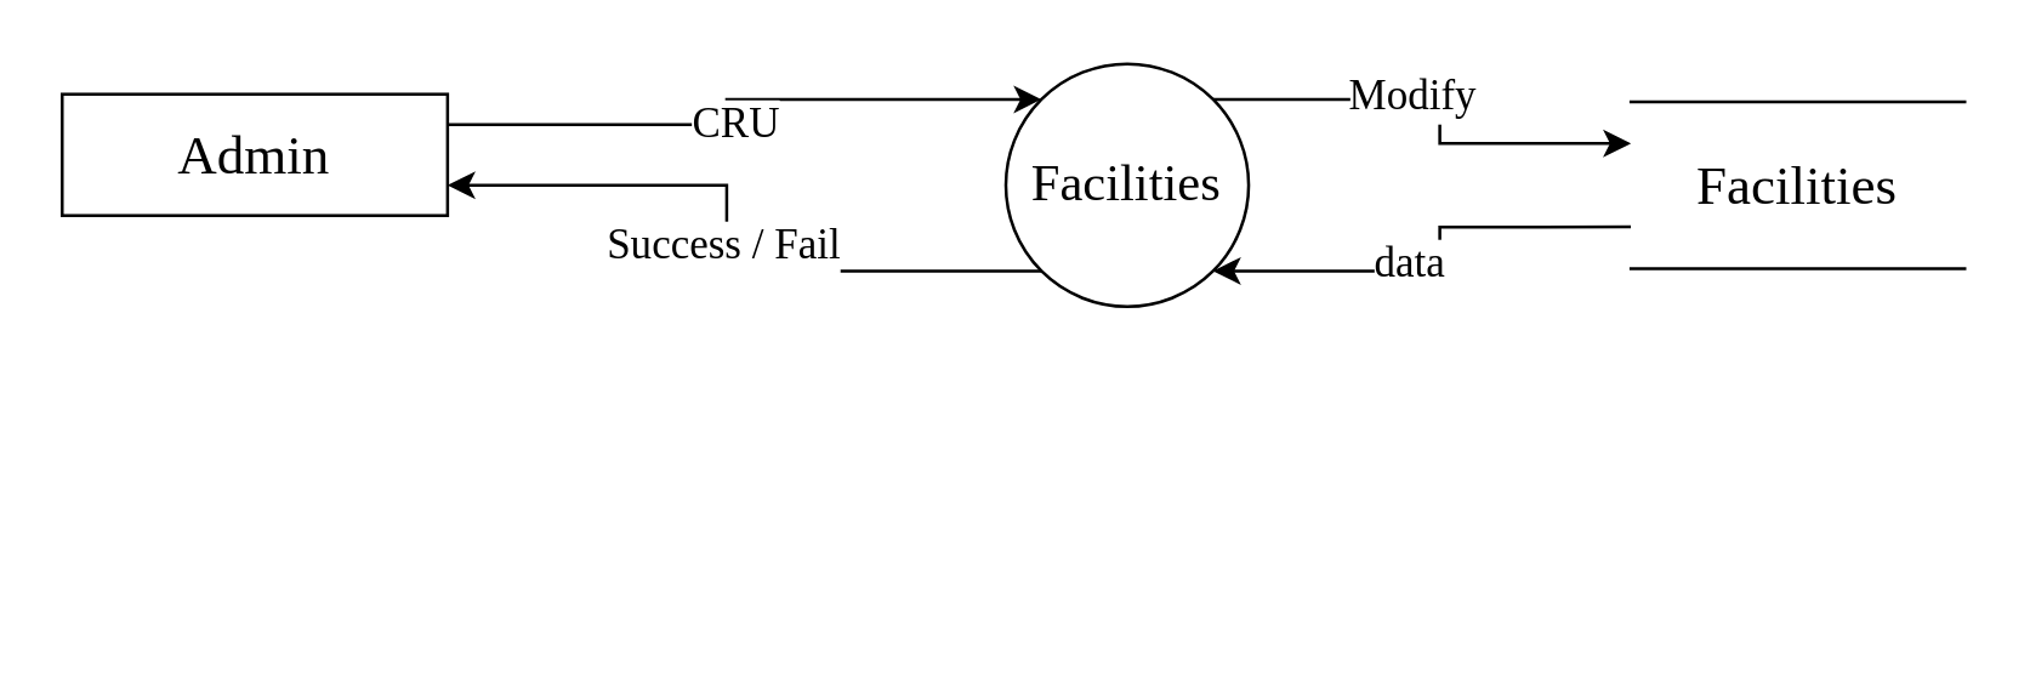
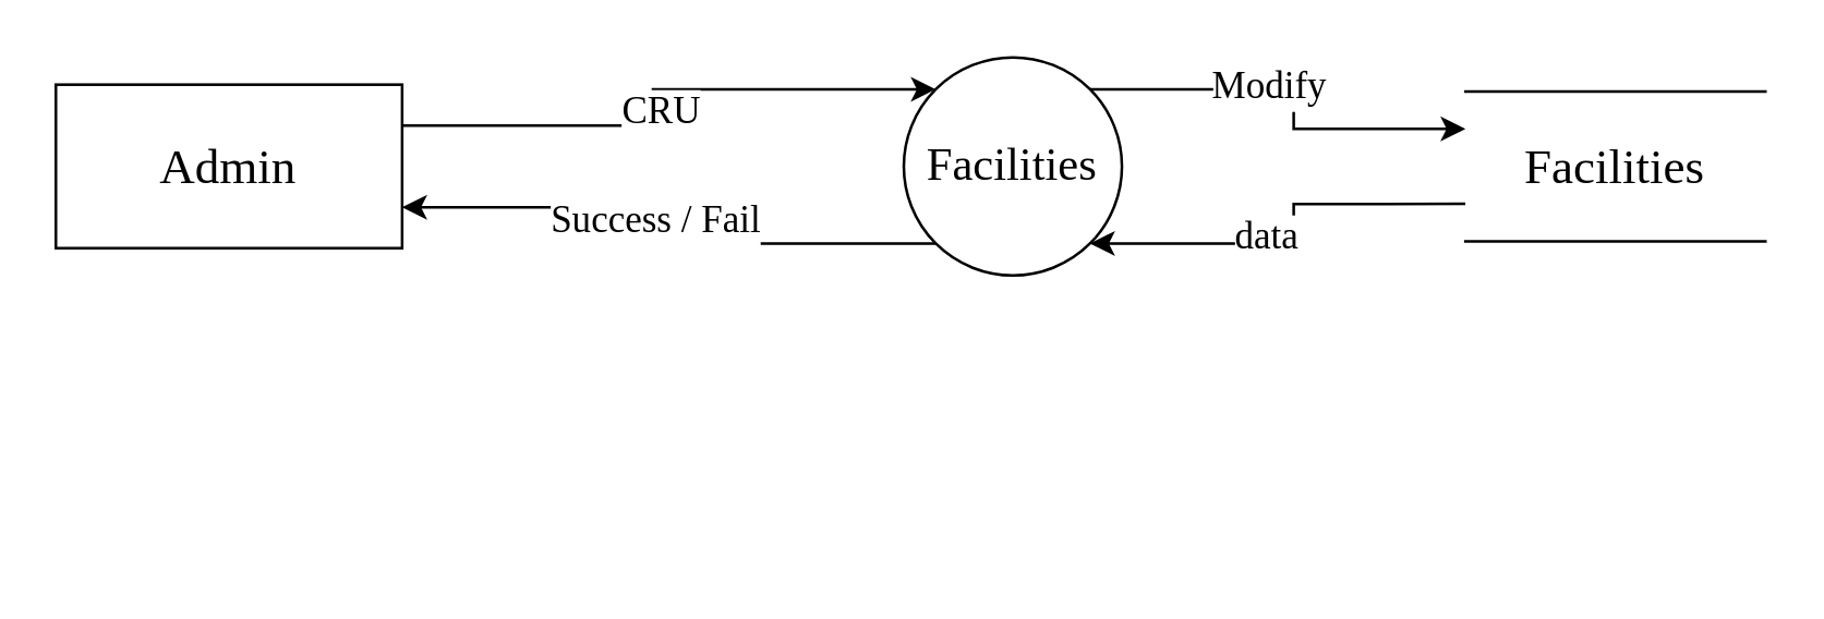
  <mxCell id="0" />
  <mxCell id="1" parent="0" />
  <mxCell id="2" value="" style="edgeStyle=orthogonalEdgeStyle;rounded=0;orthogonalLoop=1;jettySize=auto;html=1;fontFamily=Times New Roman;fontSize=16;entryX=0.25;entryY=1;entryDx=0;entryDy=0;exitX=1;exitY=0;exitDx=0;exitDy=0;" parent="1" edge="1"><mxGeometry relative="1" as="geometry"><mxPoint x="577" y="58" as="targetPoint" /></mxGeometry></mxCell>
  <mxCell id="3" style="edgeStyle=orthogonalEdgeStyle;rounded=0;orthogonalLoop=1;jettySize=auto;html=1;exitX=0.75;exitY=1;exitDx=0;exitDy=0;entryX=1;entryY=1;entryDx=0;entryDy=0;fontFamily=Times New Roman;fontSize=16;" parent="1" edge="1"><mxGeometry relative="1" as="geometry"><Array as="points"><mxPoint x="637" y="205" /></Array><mxPoint x="637" y="58" as="sourcePoint" /></mxGeometry></mxCell>
- <mxCell id="4" value="&lt;font style=&quot;font-size: 18px&quot;&gt;Admin&lt;/font&gt;" style="rounded=0;whiteSpace=wrap;html=1;fontFamily=Times New Roman;" parent="1" vertex="1"><mxGeometry x="20" y="30.5" width="127" height="40" as="geometry" /></mxCell>
+ <mxCell id="4" value="&lt;font style=&quot;font-size: 18px&quot;&gt;Admin&lt;/font&gt;" style="rounded=0;whiteSpace=wrap;html=1;fontFamily=Times New Roman;" parent="1" vertex="1"><mxGeometry x="20" y="30.5" width="127" height="60" as="geometry" /></mxCell>
  <mxCell id="5" style="edgeStyle=orthogonalEdgeStyle;rounded=0;orthogonalLoop=1;jettySize=auto;html=1;exitX=1;exitY=0;exitDx=0;exitDy=0;entryX=0;entryY=0.25;entryDx=0;entryDy=0;fontSize=17;elbow=vertical;fontFamily=Times New Roman;" parent="1" source="9" target="12" edge="1"><mxGeometry relative="1" as="geometry" /></mxCell>
  <mxCell id="6" value="Modify" style="edgeLabel;html=1;align=center;verticalAlign=middle;resizable=0;points=[];fontSize=14;fontFamily=Times New Roman;" parent="5" connectable="0" vertex="1"><mxGeometry x="-0.147" y="1" relative="1" as="geometry"><mxPoint as="offset" /></mxGeometry></mxCell>
  <mxCell id="7" style="rounded=0;orthogonalLoop=1;jettySize=auto;html=1;exitX=0;exitY=1;exitDx=0;exitDy=0;fontSize=17;startArrow=none;startFill=0;endArrow=classic;endFill=1;entryX=1;entryY=0.75;entryDx=0;entryDy=0;edgeStyle=orthogonalEdgeStyle;fontFamily=Times New Roman;" parent="1" source="9" target="4" edge="1"><mxGeometry relative="1" as="geometry"><mxPoint x="167" y="176" as="targetPoint" /></mxGeometry></mxCell>
  <mxCell id="8" value="Success / Fail" style="edgeLabel;html=1;align=center;verticalAlign=middle;resizable=0;points=[];fontSize=14;fontFamily=Times New Roman;" parent="7" connectable="0" vertex="1"><mxGeometry x="-0.741" y="-1" relative="1" as="geometry"><mxPoint x="-76" y="-7" as="offset" /></mxGeometry></mxCell>
  <mxCell id="9" value="&lt;p&gt;&lt;span style=&quot;line-height: 1.1&quot;&gt;&lt;font style=&quot;font-size: 17px&quot;&gt;Facilities&lt;/font&gt;&lt;/span&gt;&lt;/p&gt;" style="ellipse;whiteSpace=wrap;html=1;aspect=fixed;shadow=0;sketch=0;rotation=0;fontFamily=Times New Roman;" parent="1" vertex="1"><mxGeometry x="331" y="20.5" width="80" height="80" as="geometry" /></mxCell>
  <mxCell id="10" style="edgeStyle=orthogonalEdgeStyle;rounded=0;orthogonalLoop=1;jettySize=auto;html=1;exitX=0;exitY=0.75;exitDx=0;exitDy=0;entryX=1;entryY=1;entryDx=0;entryDy=0;fontSize=17;elbow=vertical;fontFamily=Times New Roman;" parent="1" source="12" target="9" edge="1"><mxGeometry relative="1" as="geometry" /></mxCell>
  <mxCell id="11" value="data" style="edgeLabel;html=1;align=center;verticalAlign=middle;resizable=0;points=[];fontSize=14;fontFamily=Times New Roman;" parent="10" connectable="0" vertex="1"><mxGeometry x="0.16" y="-2" relative="1" as="geometry"><mxPoint as="offset" /></mxGeometry></mxCell>
  <mxCell id="12" value="&lt;font style=&quot;font-size: 18px&quot;&gt;Facilities&lt;/font&gt;" style="shape=partialRectangle;whiteSpace=wrap;html=1;left=0;right=0;fillColor=default;rounded=0;shadow=0;glass=0;sketch=0;fontFamily=Times New Roman;fontSize=16;gradientColor=none;" parent="1" vertex="1"><mxGeometry x="537" y="33" width="110" height="55" as="geometry" /></mxCell>
  <mxCell id="13" style="rounded=0;orthogonalLoop=1;jettySize=auto;html=1;entryX=0;entryY=0;entryDx=0;entryDy=0;fontSize=17;startArrow=none;startFill=0;endArrow=classic;endFill=1;exitX=1;exitY=0.25;exitDx=0;exitDy=0;edgeStyle=orthogonalEdgeStyle;fontFamily=Times New Roman;" parent="1" source="4" target="9" edge="1"><mxGeometry relative="1" as="geometry"><mxPoint x="217" y="120" as="sourcePoint" /></mxGeometry></mxCell>
  <mxCell id="14" value="CRU" style="edgeLabel;html=1;align=center;verticalAlign=middle;resizable=0;points=[];fontSize=14;fontFamily=Times New Roman;" parent="13" connectable="0" vertex="1"><mxGeometry x="0.748" relative="1" as="geometry"><mxPoint x="-75" y="8" as="offset" /></mxGeometry></mxCell>
